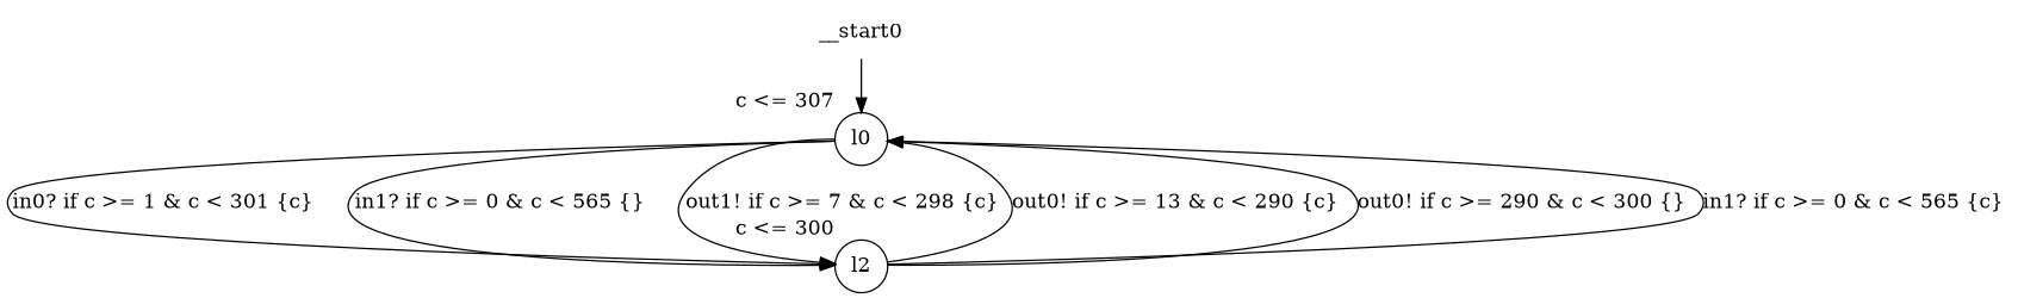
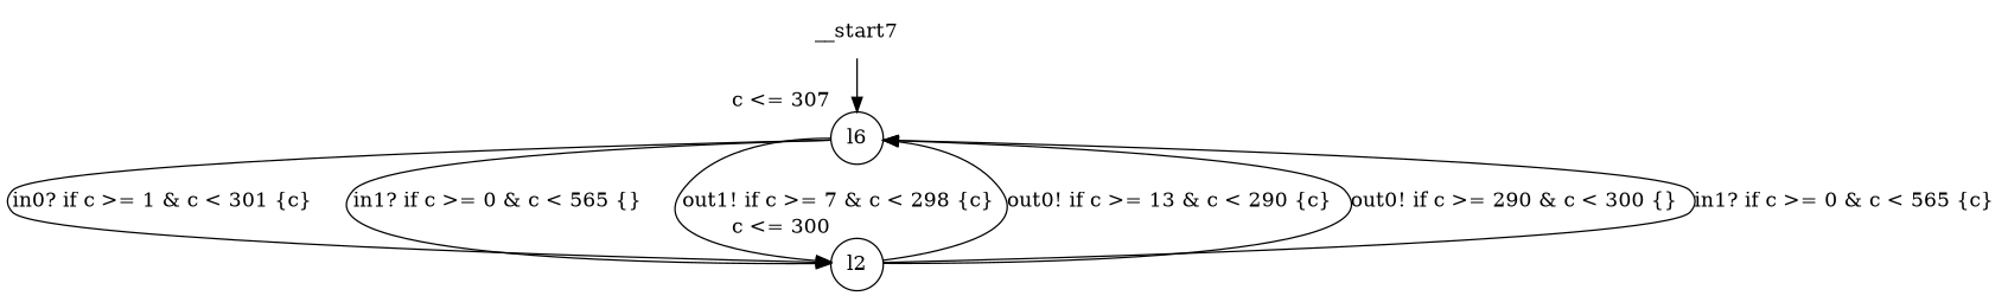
  digraph {
    node [shape=circle margin=0]
-   __start0 [shape=none margin=""]
-   n2 [label=l0 xlabel="c <= 307"]
+   __start0 [shape=none label=__start7 margin=""]
+   n2 [label=l6 xlabel="c <= 307"]
    n3 [label=l2 xlabel="c <= 300"]
    __start0 -> n2
    n2 -> n3 [label="in0? if c >= 1 & c < 301 {c} "]
    n2 -> n3 [label="in1? if c >= 0 & c < 565 {} "]
    n2 -> n3 [label="out1! if c >= 7 & c < 298 {c} "]
    n3 -> n2 [label="out0! if c >= 13 & c < 290 {c} "]
    n3 -> n2 [label="out0! if c >= 290 & c < 300 {} "]
    n3 -> n2 [label="in1? if c >= 0 & c < 565 {c} "]
  }
